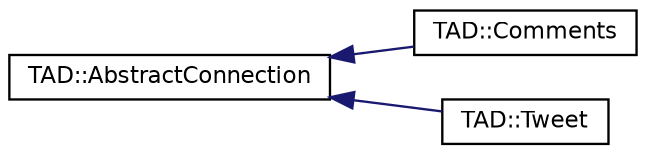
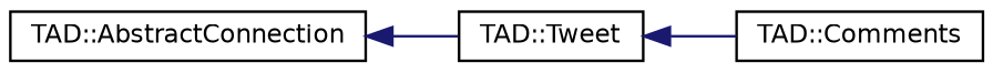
  digraph {
    rankdir=LR
    node [color=black fillcolor=white fontname=Helvetica fontsize=10 shape=record style=filled]
    edge [color=midnightblue dir=back fontname=Helvetica fontsize=10 labelfontname=Helvetica labelfontsize=10 style=solid]
    n1 [height=0.2 label="TAD::AbstractConnection" width=0.4]
    n2 [height=0.2 label="TAD::Comments" width=0.4]
    n3 [height=0.2 label="TAD::Tweet" width=0.4]
-   n1 -> n2
+   n3 -> n2
    n1 -> n3
  }
